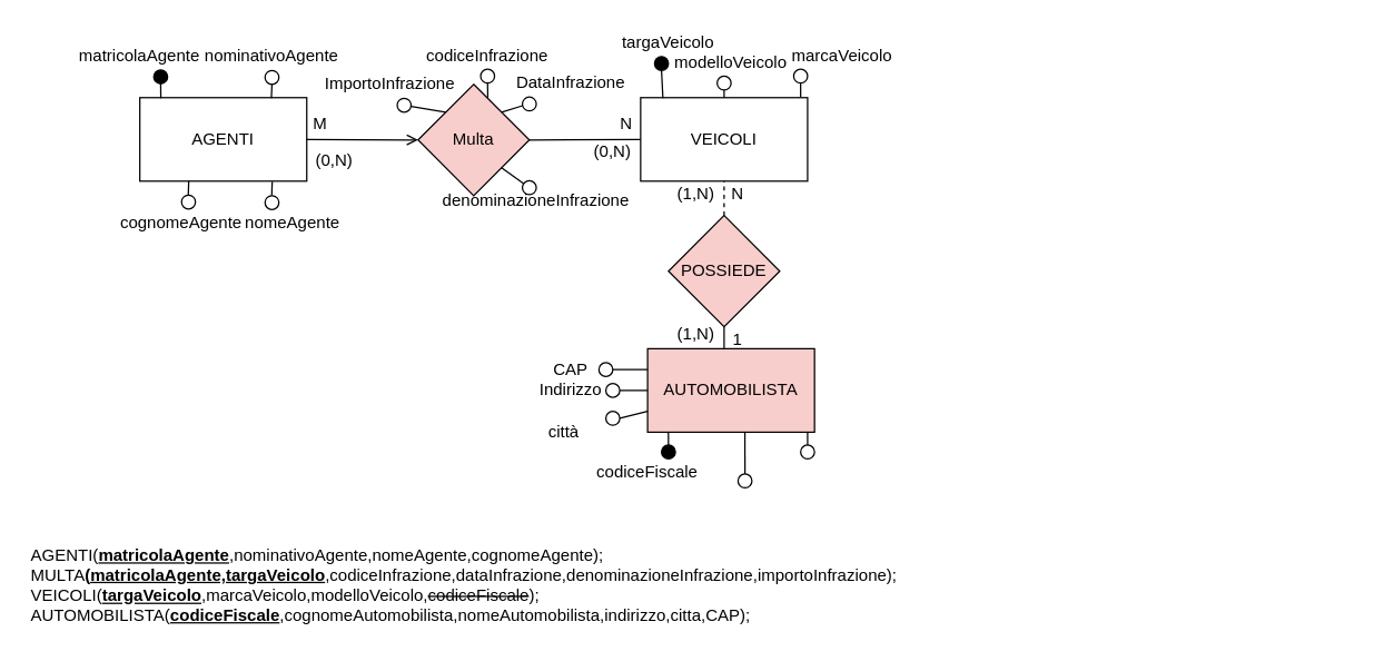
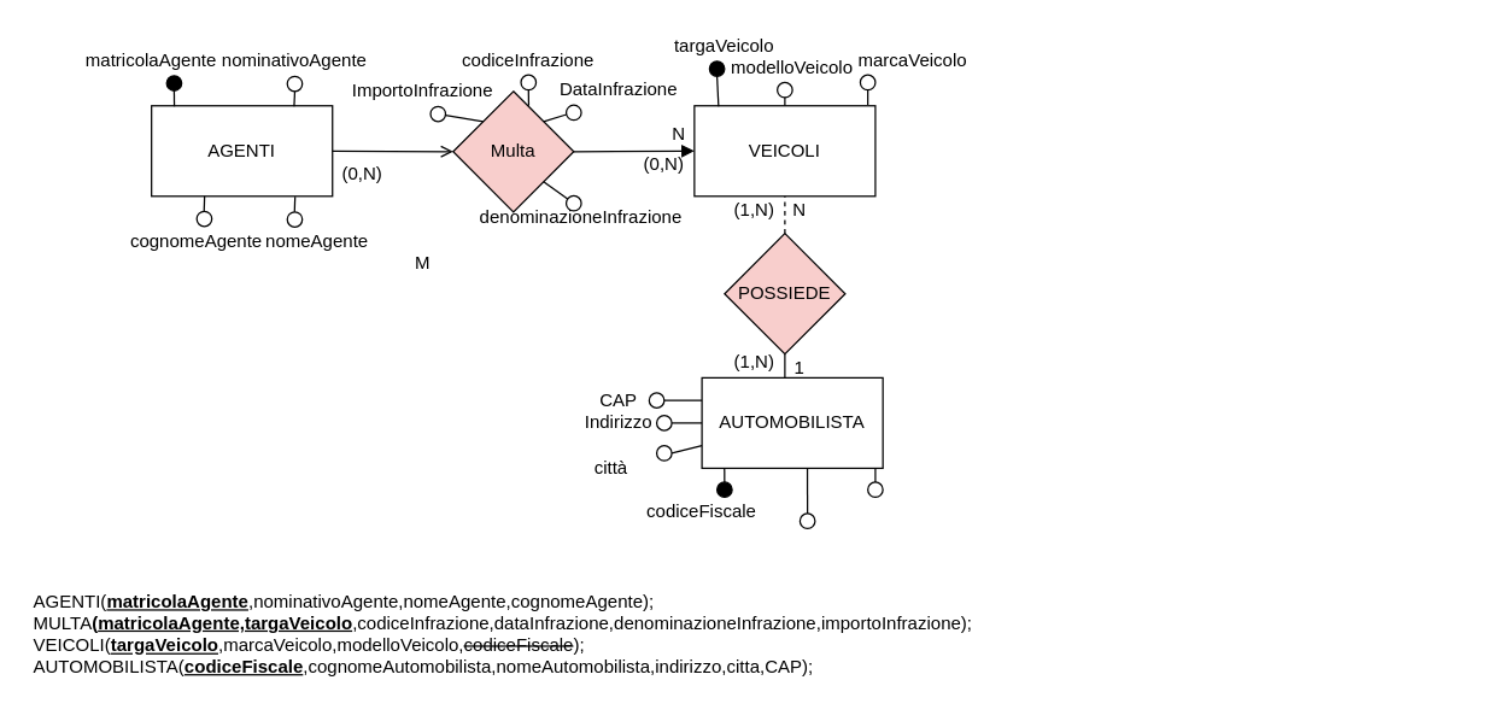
  <mxCell id="0" />
  <mxCell id="1" parent="0" />
  <mxCell id="2" value="&lt;div&gt;&lt;span&gt;AGENTI(&lt;/span&gt;&lt;u&gt;&lt;b&gt;matricolaAgente&lt;/b&gt;&lt;/u&gt;&lt;span&gt;,nominativoAgente,nomeAgente,cognomeAgente);&lt;/span&gt;&lt;/div&gt;&lt;div&gt;MULTA&lt;b&gt;(&lt;u&gt;matricolaAgente,targaVeicolo&lt;/u&gt;&lt;/b&gt;,codiceInfrazione,dataInfrazione,denominazioneInfrazione,importoInfrazione);&lt;/div&gt;&lt;div&gt;&lt;span&gt;VEICOLI(&lt;/span&gt;&lt;b&gt;&lt;u&gt;targaVeicolo&lt;/u&gt;&lt;/b&gt;&lt;span&gt;,marcaVeicolo,modelloVeicolo,&lt;/span&gt;&lt;strike&gt;codiceFiscale&lt;/strike&gt;&lt;span&gt;);&lt;/span&gt;&lt;br&gt;&lt;/div&gt;&lt;div&gt;AUTOMOBILISTA(&lt;b&gt;&lt;u&gt;codiceFiscale&lt;/u&gt;&lt;/b&gt;,cognomeAutomobilista,nomeAutomobilista&lt;span&gt;,indirizzo,citta,CAP&lt;/span&gt;&lt;span&gt;);&lt;/span&gt;&lt;/div&gt;" style="text;html=1;strokeColor=none;fillColor=none;align=left;verticalAlign=middle;whiteSpace=wrap;rounded=0;" parent="1" vertex="1"><mxGeometry x="20" y="380" width="960" height="80" as="geometry" /></mxCell>
  <mxCell id="3" value="AGENTI" style="rounded=0;whiteSpace=wrap;html=1;" vertex="1" parent="1"><mxGeometry x="100" y="69.58" width="120" height="60" as="geometry" /></mxCell>
  <mxCell id="4" value="" style="ellipse;whiteSpace=wrap;html=1;aspect=fixed;gradientColor=none;fillColor=#000000;" vertex="1" parent="1"><mxGeometry x="110" y="49.58" width="10" height="10" as="geometry" /></mxCell>
  <mxCell id="5" value="" style="endArrow=none;html=1;exitX=0.126;exitY=0.007;exitDx=0;exitDy=0;exitPerimeter=0;" edge="1" parent="1" source="3" target="4"><mxGeometry width="50" height="50" relative="1" as="geometry"><mxPoint x="80" y="50" as="sourcePoint" /><mxPoint x="130" y="0" as="targetPoint" /></mxGeometry></mxCell>
  <mxCell id="6" value="" style="ellipse;whiteSpace=wrap;html=1;aspect=fixed;" vertex="1" parent="1"><mxGeometry x="190" y="50" width="10" height="10" as="geometry" /></mxCell>
  <mxCell id="7" value="" style="endArrow=none;html=1;exitX=0.788;exitY=0.007;exitDx=0;exitDy=0;exitPerimeter=0;" edge="1" parent="1" source="3" target="6"><mxGeometry width="50" height="50" relative="1" as="geometry"><mxPoint x="95.12" y="70" as="sourcePoint" /><mxPoint x="200" y="-0.42" as="targetPoint" /></mxGeometry></mxCell>
  <mxCell id="8" value="matricolaAgente" style="text;html=1;strokeColor=none;fillColor=none;align=center;verticalAlign=middle;whiteSpace=wrap;rounded=0;" vertex="1" parent="1"><mxGeometry x="80" y="30" width="40" height="20" as="geometry" /></mxCell>
  <mxCell id="9" value="nominativoAgente" style="text;html=1;strokeColor=none;fillColor=none;align=center;verticalAlign=middle;whiteSpace=wrap;rounded=0;" vertex="1" parent="1"><mxGeometry x="175" y="30" width="40" height="20" as="geometry" /></mxCell>
  <mxCell id="10" value="" style="ellipse;whiteSpace=wrap;html=1;aspect=fixed;" vertex="1" parent="1"><mxGeometry x="190" y="140" width="10" height="10" as="geometry" /></mxCell>
  <mxCell id="11" value="" style="endArrow=none;html=1;exitX=0.788;exitY=0.007;exitDx=0;exitDy=0;exitPerimeter=0;" edge="1" parent="1"><mxGeometry width="50" height="50" relative="1" as="geometry"><mxPoint x="194.83" y="140" as="sourcePoint" /><mxPoint x="195.177" y="129.999" as="targetPoint" /></mxGeometry></mxCell>
  <mxCell id="12" value="" style="ellipse;whiteSpace=wrap;html=1;aspect=fixed;" vertex="1" parent="1"><mxGeometry x="130" y="139.58" width="10" height="10" as="geometry" /></mxCell>
  <mxCell id="13" value="" style="endArrow=none;html=1;exitX=0.788;exitY=0.007;exitDx=0;exitDy=0;exitPerimeter=0;" edge="1" parent="1"><mxGeometry width="50" height="50" relative="1" as="geometry"><mxPoint x="134.83" y="139.58" as="sourcePoint" /><mxPoint x="135.177" y="129.579" as="targetPoint" /></mxGeometry></mxCell>
  <mxCell id="14" value="cognomeAgente" style="text;html=1;strokeColor=none;fillColor=none;align=center;verticalAlign=middle;whiteSpace=wrap;rounded=0;" vertex="1" parent="1"><mxGeometry x="110" y="149.58" width="40" height="20" as="geometry" /></mxCell>
  <mxCell id="15" value="nomeAgente" style="text;html=1;strokeColor=none;fillColor=none;align=center;verticalAlign=middle;whiteSpace=wrap;rounded=0;" vertex="1" parent="1"><mxGeometry x="190" y="149.58" width="40" height="20" as="geometry" /></mxCell>
  <mxCell id="16" value="VEICOLI" style="rounded=0;whiteSpace=wrap;html=1;" vertex="1" parent="1"><mxGeometry x="460" y="69.58" width="120" height="60" as="geometry" /></mxCell>
  <mxCell id="17" value="" style="ellipse;whiteSpace=wrap;html=1;aspect=fixed;fillColor=#000000;" vertex="1" parent="1"><mxGeometry x="470" y="40" width="10" height="10" as="geometry" /></mxCell>
  <mxCell id="18" value="" style="endArrow=none;html=1;" edge="1" parent="1"><mxGeometry width="50" height="50" relative="1" as="geometry"><mxPoint x="475" y="50" as="sourcePoint" /><mxPoint x="476" y="70" as="targetPoint" /><Array as="points" /></mxGeometry></mxCell>
  <mxCell id="19" value="" style="ellipse;whiteSpace=wrap;html=1;aspect=fixed;" vertex="1" parent="1"><mxGeometry x="515" y="54.16" width="10" height="10" as="geometry" /></mxCell>
  <mxCell id="20" value="" style="endArrow=none;html=1;exitX=0.5;exitY=1;exitDx=0;exitDy=0;entryX=0.5;entryY=0;entryDx=0;entryDy=0;" edge="1" parent="1" source="19" target="16"><mxGeometry width="50" height="50" relative="1" as="geometry"><mxPoint x="575" y="189.28" as="sourcePoint" /><mxPoint x="559.76" y="129.58" as="targetPoint" /></mxGeometry></mxCell>
  <mxCell id="21" value="" style="ellipse;whiteSpace=wrap;html=1;aspect=fixed;" vertex="1" parent="1"><mxGeometry x="570" y="49.16" width="10" height="10" as="geometry" /></mxCell>
  <mxCell id="22" value="" style="endArrow=none;html=1;exitX=0.5;exitY=1;exitDx=0;exitDy=0;" edge="1" parent="1" source="21"><mxGeometry width="50" height="50" relative="1" as="geometry"><mxPoint x="545" y="189.28" as="sourcePoint" /><mxPoint x="575" y="69" as="targetPoint" /></mxGeometry></mxCell>
  <mxCell id="23" value="targaVeicolo" style="text;html=1;strokeColor=none;fillColor=none;align=center;verticalAlign=middle;whiteSpace=wrap;rounded=0;" vertex="1" parent="1"><mxGeometry x="460" y="20" width="40" height="20" as="geometry" /></mxCell>
  <mxCell id="24" value="marcaVeicolo" style="text;html=1;strokeColor=none;fillColor=none;align=center;verticalAlign=middle;whiteSpace=wrap;rounded=0;" vertex="1" parent="1"><mxGeometry x="585" y="30" width="40" height="20" as="geometry" /></mxCell>
  <mxCell id="25" value="modelloVeicolo" style="text;html=1;strokeColor=none;fillColor=none;align=center;verticalAlign=middle;whiteSpace=wrap;rounded=0;" vertex="1" parent="1"><mxGeometry x="505" y="34.58" width="40" height="20" as="geometry" /></mxCell>
  <mxCell id="26" value="Multa" style="rhombus;whiteSpace=wrap;html=1;fillColor=#f8cecc;" vertex="1" parent="1"><mxGeometry x="300" y="60" width="80" height="80" as="geometry" /></mxCell>
  <mxCell id="27" value="" style="endArrow=open;html=1;exitX=1;exitY=0.5;exitDx=0;exitDy=0;entryX=0;entryY=0.5;entryDx=0;entryDy=0;" edge="1" parent="1" source="3" target="26"><mxGeometry width="50" height="50" relative="1" as="geometry"><mxPoint x="250" y="110" as="sourcePoint" /><mxPoint x="300" y="60" as="targetPoint" /></mxGeometry></mxCell>
- <mxCell id="28" value="" style="endArrow=none;html=1;exitX=1;exitY=0.5;exitDx=0;exitDy=0;entryX=0;entryY=0.5;entryDx=0;entryDy=0;" edge="1" parent="1" source="26" target="16"><mxGeometry width="50" height="50" relative="1" as="geometry"><mxPoint x="400" y="130" as="sourcePoint" /><mxPoint x="450" y="80" as="targetPoint" /></mxGeometry></mxCell>
+ <mxCell id="28" value="" style="endArrow=block;html=1;exitX=1;exitY=0.5;exitDx=0;exitDy=0;entryX=0;entryY=0.5;entryDx=0;entryDy=0;" edge="1" parent="1" source="26" target="16"><mxGeometry width="50" height="50" relative="1" as="geometry"><mxPoint x="400" y="130" as="sourcePoint" /><mxPoint x="450" y="80" as="targetPoint" /></mxGeometry></mxCell>
  <mxCell id="29" value="" style="ellipse;whiteSpace=wrap;html=1;aspect=fixed;fillColor=none;" vertex="1" parent="1"><mxGeometry x="345" y="49.16" width="10" height="10" as="geometry" /></mxCell>
  <mxCell id="30" value="" style="endArrow=none;html=1;exitX=0.126;exitY=0.007;exitDx=0;exitDy=0;exitPerimeter=0;" edge="1" parent="1" target="29"><mxGeometry width="50" height="50" relative="1" as="geometry"><mxPoint x="350.12" y="69.58" as="sourcePoint" /><mxPoint x="455" y="-0.84" as="targetPoint" /></mxGeometry></mxCell>
  <mxCell id="31" value="codiceInfrazione" style="text;html=1;strokeColor=none;fillColor=none;align=center;verticalAlign=middle;whiteSpace=wrap;rounded=0;" vertex="1" parent="1"><mxGeometry x="330" y="30" width="40" height="20" as="geometry" /></mxCell>
  <mxCell id="32" value="" style="ellipse;whiteSpace=wrap;html=1;aspect=fixed;" vertex="1" parent="1"><mxGeometry x="375" y="69.16" width="10" height="10" as="geometry" /></mxCell>
  <mxCell id="33" value="" style="endArrow=none;html=1;exitX=1;exitY=0;exitDx=0;exitDy=0;" edge="1" parent="1" target="32" source="26"><mxGeometry width="50" height="50" relative="1" as="geometry"><mxPoint x="295.12" y="182.08" as="sourcePoint" /><mxPoint x="400" y="111.66" as="targetPoint" /></mxGeometry></mxCell>
  <mxCell id="34" value="" style="ellipse;whiteSpace=wrap;html=1;aspect=fixed;" vertex="1" parent="1"><mxGeometry x="375" y="129.28" width="10" height="10" as="geometry" /></mxCell>
  <mxCell id="35" value="" style="endArrow=none;html=1;exitX=1;exitY=1;exitDx=0;exitDy=0;" edge="1" parent="1" target="34" source="26"><mxGeometry width="50" height="50" relative="1" as="geometry"><mxPoint x="325.12" y="182.08" as="sourcePoint" /><mxPoint x="430" y="111.66" as="targetPoint" /></mxGeometry></mxCell>
  <mxCell id="36" value="" style="ellipse;whiteSpace=wrap;html=1;aspect=fixed;" vertex="1" parent="1"><mxGeometry x="285" y="70" width="10" height="10" as="geometry" /></mxCell>
  <mxCell id="37" value="" style="endArrow=none;html=1;exitX=0;exitY=0;exitDx=0;exitDy=0;" edge="1" parent="1" target="36" source="26"><mxGeometry width="50" height="50" relative="1" as="geometry"><mxPoint x="365" y="197.08" as="sourcePoint" /><mxPoint x="465" y="111.66" as="targetPoint" /></mxGeometry></mxCell>
  <mxCell id="38" value="DataInfrazione" style="text;html=1;strokeColor=none;fillColor=none;align=center;verticalAlign=middle;whiteSpace=wrap;rounded=0;" vertex="1" parent="1"><mxGeometry x="390" y="49.16" width="40" height="20" as="geometry" /></mxCell>
  <mxCell id="39" value="denominazioneInfrazione" style="text;html=1;strokeColor=none;fillColor=none;align=center;verticalAlign=middle;whiteSpace=wrap;rounded=0;" vertex="1" parent="1"><mxGeometry x="365" y="134.28" width="40" height="20" as="geometry" /></mxCell>
  <mxCell id="40" value="ImportoInfrazione" style="text;html=1;strokeColor=none;fillColor=none;align=center;verticalAlign=middle;whiteSpace=wrap;rounded=0;" vertex="1" parent="1"><mxGeometry x="260" y="50" width="40" height="20" as="geometry" /></mxCell>
  <mxCell id="41" value="POSSIEDE" style="rhombus;whiteSpace=wrap;html=1;fillColor=#f8cecc;" vertex="1" parent="1"><mxGeometry x="480" y="154.28" width="80" height="80" as="geometry" /></mxCell>
  <mxCell id="42" value="" style="endArrow=none;html=1;exitX=0.5;exitY=0;exitDx=0;exitDy=0;entryX=0.5;entryY=1;entryDx=0;entryDy=0;dashed=1;" edge="1" parent="1" source="41" target="16"><mxGeometry width="50" height="50" relative="1" as="geometry"><mxPoint x="510" y="200" as="sourcePoint" /><mxPoint x="560" y="150" as="targetPoint" /></mxGeometry></mxCell>
  <mxCell id="43" value="" style="endArrow=none;html=1;exitX=0.5;exitY=0;exitDx=0;exitDy=0;entryX=0.5;entryY=1;entryDx=0;entryDy=0;" edge="1" parent="1"><mxGeometry width="50" height="50" relative="1" as="geometry"><mxPoint x="520" y="258.98" as="sourcePoint" /><mxPoint x="520" y="234.28" as="targetPoint" /></mxGeometry></mxCell>
- <mxCell id="44" value="AUTOMOBILISTA" style="rounded=0;whiteSpace=wrap;html=1;fillColor=#f8cecc;" vertex="1" parent="1"><mxGeometry x="465" y="250" width="120" height="60" as="geometry" /></mxCell>
+ <mxCell id="44" value="AUTOMOBILISTA" style="rounded=0;whiteSpace=wrap;html=1;" vertex="1" parent="1"><mxGeometry x="465" y="250" width="120" height="60" as="geometry" /></mxCell>
  <mxCell id="45" value="" style="ellipse;whiteSpace=wrap;html=1;aspect=fixed;fillColor=#000000;" vertex="1" parent="1"><mxGeometry x="475" y="319.22" width="10" height="10" as="geometry" /></mxCell>
  <mxCell id="46" value="" style="endArrow=none;html=1;exitX=0.291;exitY=1.008;exitDx=0;exitDy=0;entryX=0.5;entryY=0;entryDx=0;entryDy=0;exitPerimeter=0;" edge="1" parent="1" target="45"><mxGeometry width="50" height="50" relative="1" as="geometry"><mxPoint x="479.92" y="310" as="sourcePoint" /><mxPoint x="475" y="319.52" as="targetPoint" /></mxGeometry></mxCell>
  <mxCell id="47" value="" style="ellipse;whiteSpace=wrap;html=1;aspect=fixed;fillColor=#ffffff;" vertex="1" parent="1"><mxGeometry x="575" y="319.22" width="10" height="10" as="geometry" /></mxCell>
  <mxCell id="48" value="" style="endArrow=none;html=1;entryX=0.5;entryY=0;entryDx=0;entryDy=0;" edge="1" parent="1" target="47"><mxGeometry width="50" height="50" relative="1" as="geometry"><mxPoint x="580" y="310" as="sourcePoint" /><mxPoint x="565" y="319.52" as="targetPoint" /></mxGeometry></mxCell>
  <mxCell id="49" value="codiceFiscale" style="text;html=1;strokeColor=none;fillColor=none;align=center;verticalAlign=middle;whiteSpace=wrap;rounded=0;" vertex="1" parent="1"><mxGeometry x="445" y="329.22" width="40" height="20" as="geometry" /></mxCell>
  <mxCell id="50" value="" style="ellipse;whiteSpace=wrap;html=1;aspect=fixed;fillColor=#ffffff;" vertex="1" parent="1"><mxGeometry x="435" y="275" width="10" height="10" as="geometry" /></mxCell>
  <mxCell id="51" value="" style="endArrow=none;html=1;entryX=1;entryY=0.5;entryDx=0;entryDy=0;exitX=0;exitY=0.5;exitDx=0;exitDy=0;" edge="1" parent="1" target="50" source="44"><mxGeometry width="50" height="50" relative="1" as="geometry"><mxPoint x="480" y="250" as="sourcePoint" /><mxPoint x="475" y="229.52" as="targetPoint" /></mxGeometry></mxCell>
  <mxCell id="52" value="Indirizzo" style="text;html=1;strokeColor=none;fillColor=none;align=center;verticalAlign=middle;whiteSpace=wrap;rounded=0;" vertex="1" parent="1"><mxGeometry x="390" y="270" width="40" height="20" as="geometry" /></mxCell>
  <mxCell id="53" value="" style="ellipse;whiteSpace=wrap;html=1;aspect=fixed;fillColor=#ffffff;" vertex="1" parent="1"><mxGeometry x="435" y="295" width="10" height="10" as="geometry" /></mxCell>
  <mxCell id="54" value="" style="endArrow=none;html=1;entryX=1;entryY=0.5;entryDx=0;entryDy=0;exitX=0;exitY=0.75;exitDx=0;exitDy=0;" edge="1" parent="1" target="53" source="44"><mxGeometry width="50" height="50" relative="1" as="geometry"><mxPoint x="525" y="249.78" as="sourcePoint" /><mxPoint x="520" y="229.3" as="targetPoint" /></mxGeometry></mxCell>
  <mxCell id="55" value="città" style="text;html=1;strokeColor=none;fillColor=none;align=center;verticalAlign=middle;whiteSpace=wrap;rounded=0;" vertex="1" parent="1"><mxGeometry x="385" y="300" width="40" height="20" as="geometry" /></mxCell>
  <mxCell id="56" value="" style="ellipse;whiteSpace=wrap;html=1;aspect=fixed;fillColor=#ffffff;" vertex="1" parent="1"><mxGeometry x="430" y="260" width="10" height="10" as="geometry" /></mxCell>
  <mxCell id="57" value="" style="endArrow=none;html=1;entryX=1;entryY=0.5;entryDx=0;entryDy=0;exitX=0;exitY=0.25;exitDx=0;exitDy=0;" edge="1" parent="1" target="56" source="44"><mxGeometry width="50" height="50" relative="1" as="geometry"><mxPoint x="570" y="249.78" as="sourcePoint" /><mxPoint x="565" y="229.3" as="targetPoint" /></mxGeometry></mxCell>
  <mxCell id="58" value="CAP" style="text;html=1;strokeColor=none;fillColor=none;align=center;verticalAlign=middle;whiteSpace=wrap;rounded=0;" vertex="1" parent="1"><mxGeometry x="390" y="255" width="40" height="20" as="geometry" /></mxCell>
  <mxCell id="59" value="" style="endArrow=none;html=1;exitX=0.291;exitY=1.008;exitDx=0;exitDy=0;entryX=0.5;entryY=0;entryDx=0;entryDy=0;exitPerimeter=0;" edge="1" parent="1" target="60"><mxGeometry width="50" height="50" relative="1" as="geometry"><mxPoint x="534.92" y="310" as="sourcePoint" /><mxPoint x="530" y="319.52" as="targetPoint" /></mxGeometry></mxCell>
  <mxCell id="60" value="" style="ellipse;whiteSpace=wrap;html=1;aspect=fixed;fillColor=#ffffff;" vertex="1" parent="1"><mxGeometry x="530" y="340" width="10" height="10" as="geometry" /></mxCell>
- <mxCell id="61" value="M" style="text;html=1;strokeColor=none;fillColor=none;align=center;verticalAlign=middle;whiteSpace=wrap;rounded=0;" vertex="1" parent="1"><mxGeometry x="220" y="79" width="20" height="20" as="geometry" /></mxCell>
+ <mxCell id="61" value="M" style="text;html=1;strokeColor=none;fillColor=none;align=center;verticalAlign=middle;whiteSpace=wrap;rounded=0;" vertex="1" parent="1"><mxGeometry x="270" y="164" width="20" height="20" as="geometry" /></mxCell>
  <mxCell id="62" value="N" style="text;html=1;strokeColor=none;fillColor=none;align=center;verticalAlign=middle;whiteSpace=wrap;rounded=0;" vertex="1" parent="1"><mxGeometry x="440" y="79" width="20" height="20" as="geometry" /></mxCell>
  <mxCell id="63" value="N&lt;span style=&quot;color: rgba(0 , 0 , 0 , 0) ; font-family: monospace ; font-size: 0px ; white-space: nowrap&quot;&gt;%3CmxGraphModel%3E%3Croot%3E%3CmxCell%20id%3D%220%22%2F%3E%3CmxCell%20id%3D%221%22%20parent%3D%220%22%2F%3E%3CmxCell%20id%3D%222%22%20value%3D%22M%22%20style%3D%22text%3Bhtml%3D1%3BstrokeColor%3Dnone%3BfillColor%3Dnone%3Balign%3Dcenter%3BverticalAlign%3Dmiddle%3BwhiteSpace%3Dwrap%3Brounded%3D0%3B%22%20vertex%3D%221%22%20parent%3D%221%22%3E%3CmxGeometry%20x%3D%22200%22%20y%3D%22649%22%20width%3D%2220%22%20height%3D%2220%22%20as%3D%22geometry%22%2F%3E%3C%2FmxCell%3E%3C%2Froot%3E%3C%2FmxGraphModel%3E&lt;/span&gt;" style="text;html=1;strokeColor=none;fillColor=none;align=center;verticalAlign=middle;whiteSpace=wrap;rounded=0;" vertex="1" parent="1"><mxGeometry x="520" y="129.28" width="20" height="20" as="geometry" /></mxCell>
  <mxCell id="64" value="1" style="text;html=1;strokeColor=none;fillColor=none;align=center;verticalAlign=middle;whiteSpace=wrap;rounded=0;" vertex="1" parent="1"><mxGeometry x="520" y="234.28" width="20" height="20" as="geometry" /></mxCell>
  <mxCell id="65" value="(0,N)" style="text;html=1;strokeColor=none;fillColor=none;align=center;verticalAlign=middle;whiteSpace=wrap;rounded=0;" vertex="1" parent="1"><mxGeometry x="220" y="105" width="40" height="20" as="geometry" /></mxCell>
  <mxCell id="66" value="(0,N)" style="text;html=1;strokeColor=none;fillColor=none;align=center;verticalAlign=middle;whiteSpace=wrap;rounded=0;" vertex="1" parent="1"><mxGeometry x="420" y="99" width="40" height="20" as="geometry" /></mxCell>
  <mxCell id="67" value="(1,N)" style="text;html=1;strokeColor=none;fillColor=none;align=center;verticalAlign=middle;whiteSpace=wrap;rounded=0;" vertex="1" parent="1"><mxGeometry x="480" y="129.28" width="40" height="20" as="geometry" /></mxCell>
  <mxCell id="68" value="(1,N)" style="text;html=1;strokeColor=none;fillColor=none;align=center;verticalAlign=middle;whiteSpace=wrap;rounded=0;" vertex="1" parent="1"><mxGeometry x="480" y="230" width="40" height="20" as="geometry" /></mxCell>
